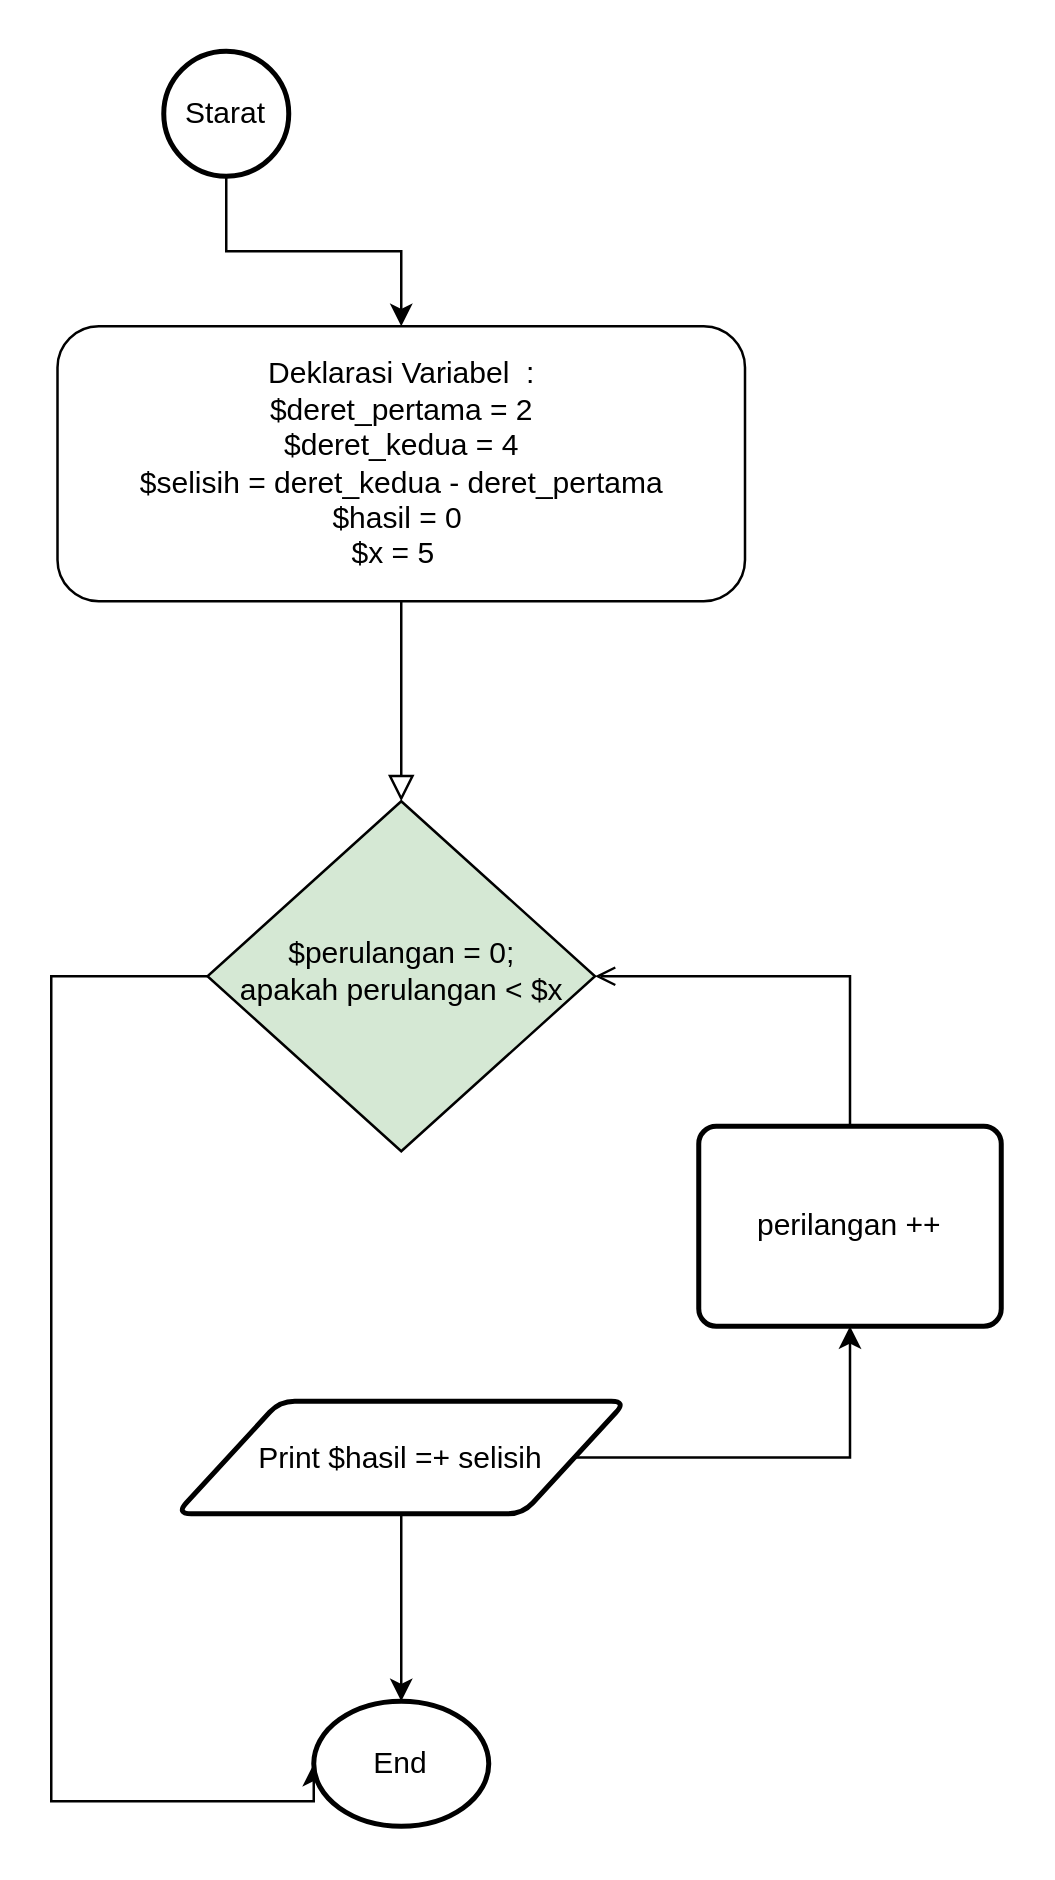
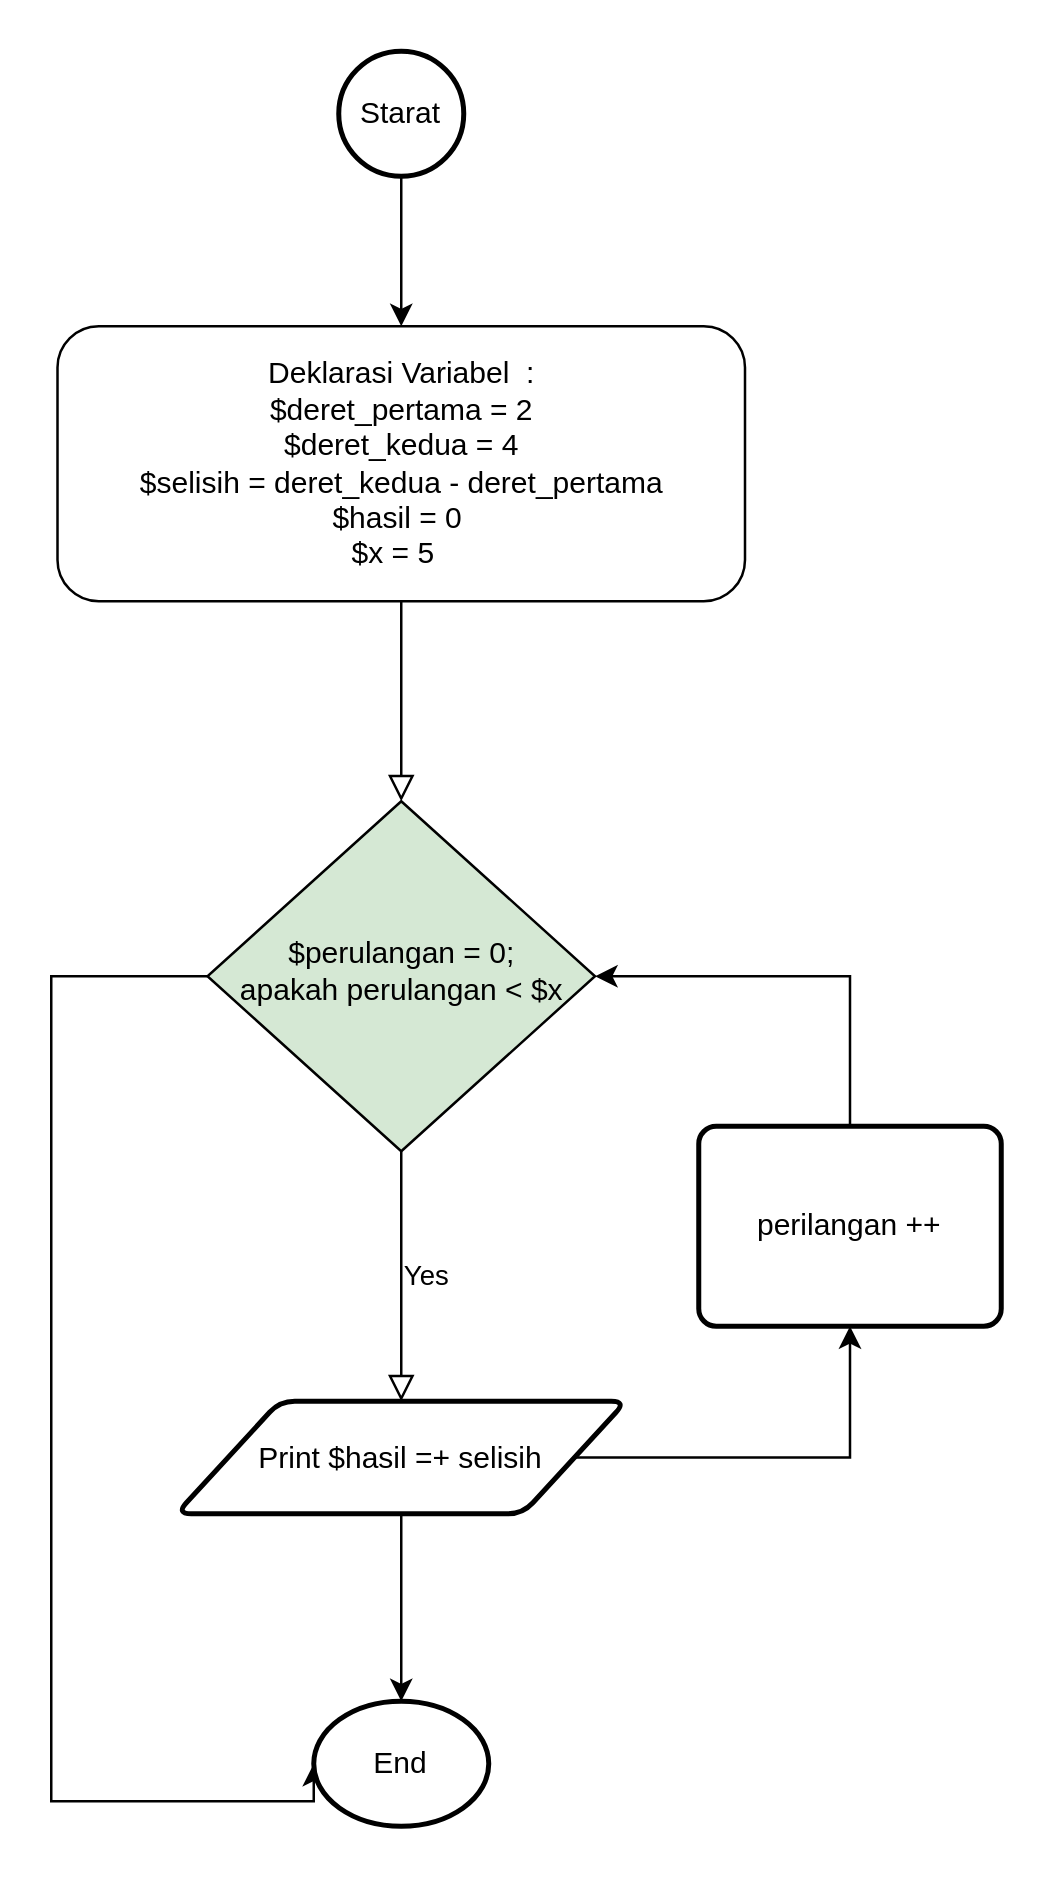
  <mxCell id="0" />
  <mxCell id="1" parent="0" />
  <mxCell id="2" value="" style="rounded=0;html=1;jettySize=auto;orthogonalLoop=1;fontSize=11;endArrow=block;endFill=0;endSize=8;strokeWidth=1;shadow=0;labelBackgroundColor=none;edgeStyle=orthogonalEdgeStyle;" parent="1" source="3" target="6" edge="1"><mxGeometry relative="1" as="geometry" /></mxCell>
  <mxCell id="3" value="Deklarasi Variabel&amp;nbsp; :&lt;br&gt;$deret_pertama = 2&lt;br&gt;$deret_kedua = 4&lt;br&gt;$selisih = deret_kedua - deret_pertama&lt;br&gt;$hasil = 0&amp;nbsp;&lt;br&gt;$x = 5&amp;nbsp;&amp;nbsp;" style="rounded=1;whiteSpace=wrap;html=1;fontSize=12;glass=0;strokeWidth=1;shadow=0;" parent="1" vertex="1"><mxGeometry x="22.5" y="130" width="275" height="110" as="geometry" /></mxCell>
+ <mxCell id="4" value="Yes" style="edgeStyle=orthogonalEdgeStyle;rounded=0;html=1;jettySize=auto;orthogonalLoop=1;fontSize=11;endArrow=block;endFill=0;endSize=8;strokeWidth=1;shadow=0;labelBackgroundColor=none;entryX=0.5;entryY=0;entryDx=0;entryDy=0;" parent="1" source="6" target="11" edge="1"><mxGeometry y="10" relative="1" as="geometry"><mxPoint as="offset" /><mxPoint x="160" y="530" as="targetPoint" /></mxGeometry></mxCell>
  <mxCell id="5" style="edgeStyle=orthogonalEdgeStyle;rounded=0;orthogonalLoop=1;jettySize=auto;html=1;exitX=0;exitY=0.5;exitDx=0;exitDy=0;entryX=0;entryY=0.5;entryDx=0;entryDy=0;entryPerimeter=0;" edge="1" parent="1" source="6" target="14"><mxGeometry relative="1" as="geometry"><mxPoint x="-10" y="711" as="targetPoint" /><Array as="points"><mxPoint x="20" y="390" /><mxPoint x="20" y="720" /><mxPoint x="125" y="720" /></Array></mxGeometry></mxCell>
  <mxCell id="6" value="$perulangan = 0;&lt;br&gt;apakah perulangan &amp;lt; $x" style="rhombus;whiteSpace=wrap;html=1;shadow=0;fontFamily=Helvetica;fontSize=12;align=center;strokeWidth=1;spacing=6;spacingTop=-4;fillColor=#d5e8d4;" parent="1" vertex="1"><mxGeometry x="82.5" y="320" width="155" height="140" as="geometry" /></mxCell>
  <mxCell id="7" style="edgeStyle=orthogonalEdgeStyle;rounded=0;orthogonalLoop=1;jettySize=auto;html=1;exitX=0.5;exitY=1;exitDx=0;exitDy=0;exitPerimeter=0;" edge="1" parent="1" source="8" target="3"><mxGeometry relative="1" as="geometry" /></mxCell>
- <mxCell id="8" value="Starat" style="strokeWidth=2;html=1;shape=mxgraph.flowchart.start_2;whiteSpace=wrap;" vertex="1" parent="1"><mxGeometry x="65" y="20" width="50" height="50" as="geometry" /></mxCell>
+ <mxCell id="8" value="Starat" style="strokeWidth=2;html=1;shape=mxgraph.flowchart.start_2;whiteSpace=wrap;" vertex="1" parent="1"><mxGeometry x="135" y="20" width="50" height="50" as="geometry" /></mxCell>
  <mxCell id="9" style="edgeStyle=orthogonalEdgeStyle;rounded=0;orthogonalLoop=1;jettySize=auto;html=1;exitX=1;exitY=0.5;exitDx=0;exitDy=0;entryX=0.5;entryY=1;entryDx=0;entryDy=0;" edge="1" parent="1" source="11" target="13"><mxGeometry relative="1" as="geometry" /></mxCell>
  <mxCell id="10" value="" style="edgeStyle=orthogonalEdgeStyle;rounded=0;orthogonalLoop=1;jettySize=auto;html=1;" edge="1" parent="1" source="11" target="14"><mxGeometry relative="1" as="geometry" /></mxCell>
  <mxCell id="11" value="&lt;span&gt;Print $hasil =+ selisih&lt;/span&gt;" style="shape=parallelogram;html=1;strokeWidth=2;perimeter=parallelogramPerimeter;whiteSpace=wrap;rounded=1;arcSize=12;size=0.23;" vertex="1" parent="1"><mxGeometry x="70" y="560" width="180" height="45" as="geometry" /></mxCell>
- <mxCell id="12" style="edgeStyle=orthogonalEdgeStyle;rounded=0;orthogonalLoop=1;jettySize=auto;html=1;exitX=0.5;exitY=0;exitDx=0;exitDy=0;endArrow=open;" edge="1" parent="1" source="13" target="6"><mxGeometry relative="1" as="geometry" /></mxCell>
+ <mxCell id="12" style="edgeStyle=orthogonalEdgeStyle;rounded=0;orthogonalLoop=1;jettySize=auto;html=1;exitX=0.5;exitY=0;exitDx=0;exitDy=0;" edge="1" parent="1" source="13" target="6"><mxGeometry relative="1" as="geometry" /></mxCell>
  <mxCell id="13" value="perilangan ++" style="rounded=1;whiteSpace=wrap;html=1;absoluteArcSize=1;arcSize=14;strokeWidth=2;" vertex="1" parent="1"><mxGeometry x="279" y="450" width="121" height="80" as="geometry" /></mxCell>
  <mxCell id="14" value="End" style="strokeWidth=2;html=1;shape=mxgraph.flowchart.start_2;whiteSpace=wrap;" vertex="1" parent="1"><mxGeometry x="125" y="680" width="70" height="50" as="geometry" /></mxCell>
